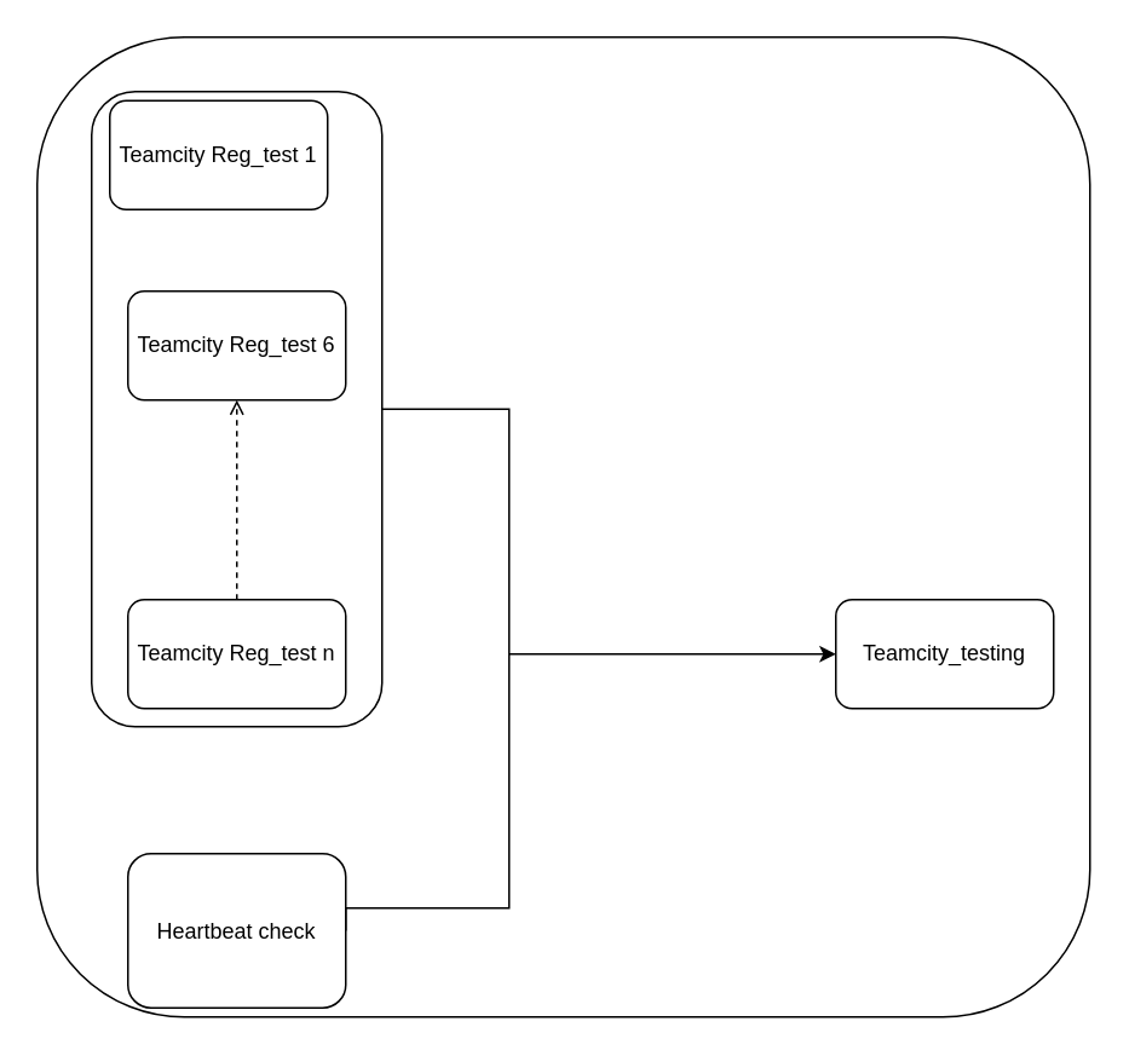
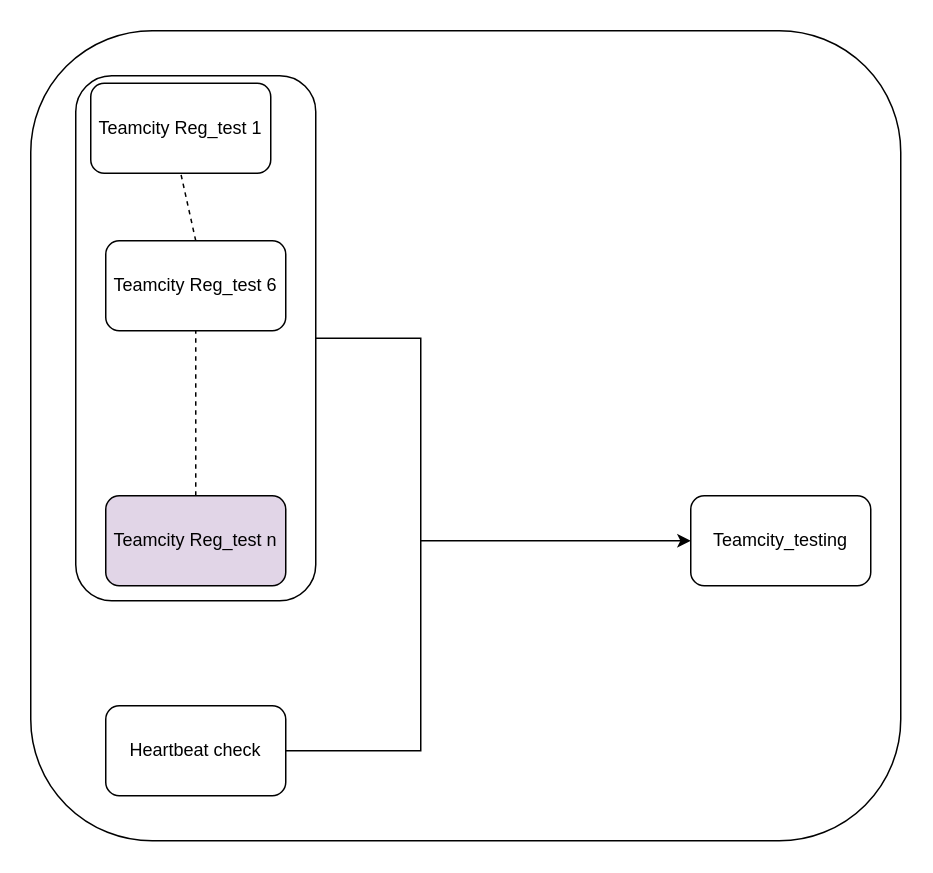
  <mxCell id="0" />
  <mxCell id="1" parent="0" />
  <mxCell id="2" value="Teamcity Reg_test 1" style="rounded=1;whiteSpace=wrap;html=1;" vertex="1" parent="1"><mxGeometry x="60" y="55" width="120" height="60" as="geometry" /></mxCell>
  <mxCell id="3" value="&lt;span&gt;Teamcity Reg_test 6&lt;/span&gt;" style="rounded=1;whiteSpace=wrap;html=1;" vertex="1" parent="1"><mxGeometry x="70" y="160" width="120" height="60" as="geometry" /></mxCell>
- <mxCell id="4" value="&lt;span style=&quot;font-family: &amp;#34;helvetica&amp;#34; ; font-size: 12px ; font-style: normal ; font-weight: 400 ; letter-spacing: normal ; text-align: center ; text-indent: 0px ; text-transform: none ; word-spacing: 0px ; float: none ; display: inline&quot;&gt;Teamcity Reg_test n&lt;/span&gt;" style="rounded=1;whiteSpace=wrap;html=1;" vertex="1" parent="1"><mxGeometry x="70" y="330" width="120" height="60" as="geometry" /></mxCell>
- <mxCell id="5" value="Heartbeat check" style="rounded=1;whiteSpace=wrap;html=1;" vertex="1" parent="1"><mxGeometry x="70" y="470" width="120" height="85" as="geometry" /></mxCell>
+ <mxCell id="4" value="&lt;span style=&quot;font-family: &amp;#34;helvetica&amp;#34; ; font-size: 12px ; font-style: normal ; font-weight: 400 ; letter-spacing: normal ; text-align: center ; text-indent: 0px ; text-transform: none ; word-spacing: 0px ; float: none ; display: inline&quot;&gt;Teamcity Reg_test n&lt;/span&gt;" style="rounded=1;whiteSpace=wrap;html=1;fillColor=#e1d5e7;" vertex="1" parent="1"><mxGeometry x="70" y="330" width="120" height="60" as="geometry" /></mxCell>
+ <mxCell id="5" value="Heartbeat check" style="rounded=1;whiteSpace=wrap;html=1;" vertex="1" parent="1"><mxGeometry x="70" y="470" width="120" height="60" as="geometry" /></mxCell>
  <mxCell id="6" value="Teamcity_testing" style="rounded=1;whiteSpace=wrap;html=1;" vertex="1" parent="1"><mxGeometry x="460" y="330" width="120" height="60" as="geometry" /></mxCell>
- <mxCell id="8" value="" style="endArrow=open;dashed=1;html=1;entryX=0.5;entryY=1;entryDx=0;entryDy=0;exitX=0.5;exitY=0;exitDx=0;exitDy=0;" edge="1" parent="1" source="4" target="3"><mxGeometry width="50" height="50" relative="1" as="geometry"><mxPoint x="370" y="250" as="sourcePoint" /><mxPoint x="420" y="200" as="targetPoint" /></mxGeometry></mxCell>
+ <mxCell id="7" value="" style="endArrow=none;dashed=1;html=1;entryX=0.5;entryY=1;entryDx=0;entryDy=0;exitX=0.5;exitY=0;exitDx=0;exitDy=0;" edge="1" parent="1" source="3" target="2"><mxGeometry width="50" height="50" relative="1" as="geometry"><mxPoint x="370" y="250" as="sourcePoint" /><mxPoint x="420" y="200" as="targetPoint" /></mxGeometry></mxCell>
+ <mxCell id="8" value="" style="endArrow=none;dashed=1;html=1;entryX=0.5;entryY=1;entryDx=0;entryDy=0;exitX=0.5;exitY=0;exitDx=0;exitDy=0;" edge="1" parent="1" source="4" target="3"><mxGeometry width="50" height="50" relative="1" as="geometry"><mxPoint x="370" y="250" as="sourcePoint" /><mxPoint x="420" y="200" as="targetPoint" /></mxGeometry></mxCell>
  <mxCell id="9" style="edgeStyle=orthogonalEdgeStyle;rounded=0;orthogonalLoop=1;jettySize=auto;html=1;entryX=1;entryY=0.5;entryDx=0;entryDy=0;exitX=1;exitY=0.5;exitDx=0;exitDy=0;endArrow=none;endFill=0;" edge="1" parent="1" source="10" target="5"><mxGeometry relative="1" as="geometry"><Array as="points"><mxPoint x="280" y="225" /><mxPoint x="280" y="500" /></Array></mxGeometry></mxCell>
  <mxCell id="10" value="" style="rounded=1;whiteSpace=wrap;html=1;fillColor=none;" vertex="1" parent="1"><mxGeometry x="50" y="50" width="160" height="350" as="geometry" /></mxCell>
  <mxCell id="11" value="" style="endArrow=classic;html=1;entryX=0;entryY=0.5;entryDx=0;entryDy=0;startArrow=none;startFill=0;endFill=1;" edge="1" parent="1" target="6"><mxGeometry width="50" height="50" relative="1" as="geometry"><mxPoint x="280" y="360" as="sourcePoint" /><mxPoint x="420" y="300" as="targetPoint" /></mxGeometry></mxCell>
  <mxCell id="12" value="" style="rounded=1;whiteSpace=wrap;html=1;fillColor=none;" vertex="1" parent="1"><mxGeometry x="20" y="20" width="580" height="540" as="geometry" /></mxCell>
